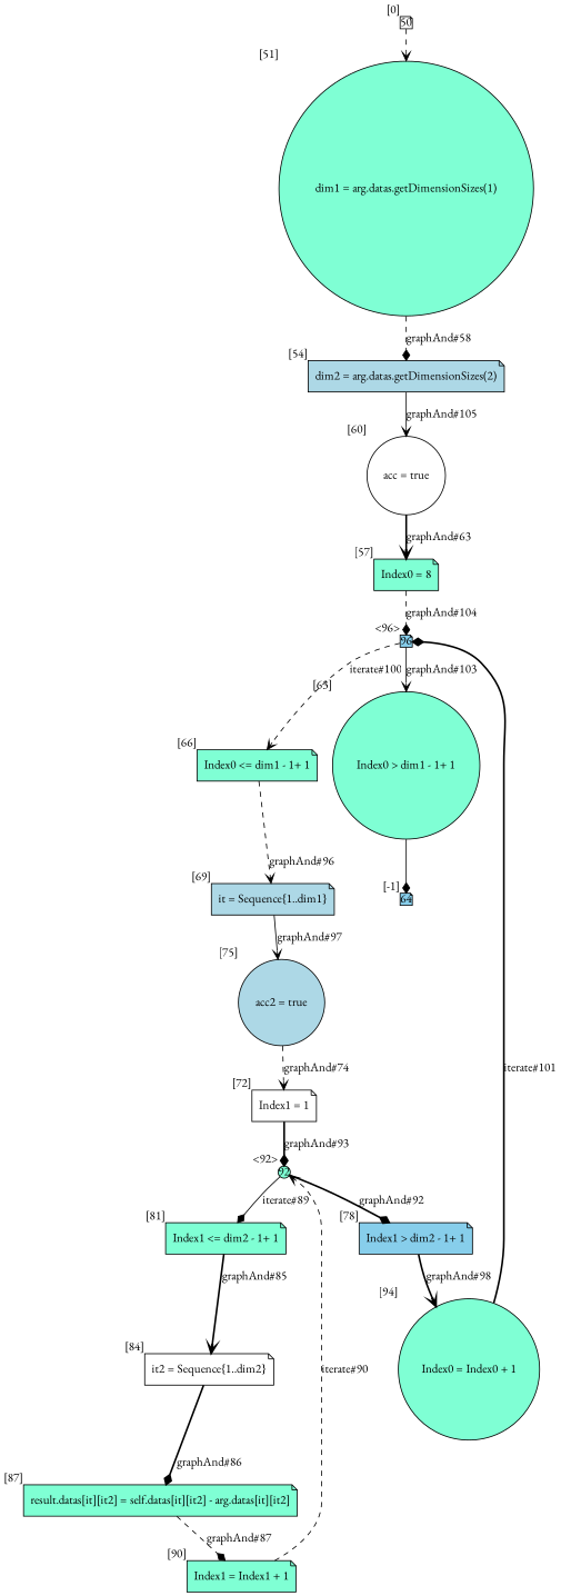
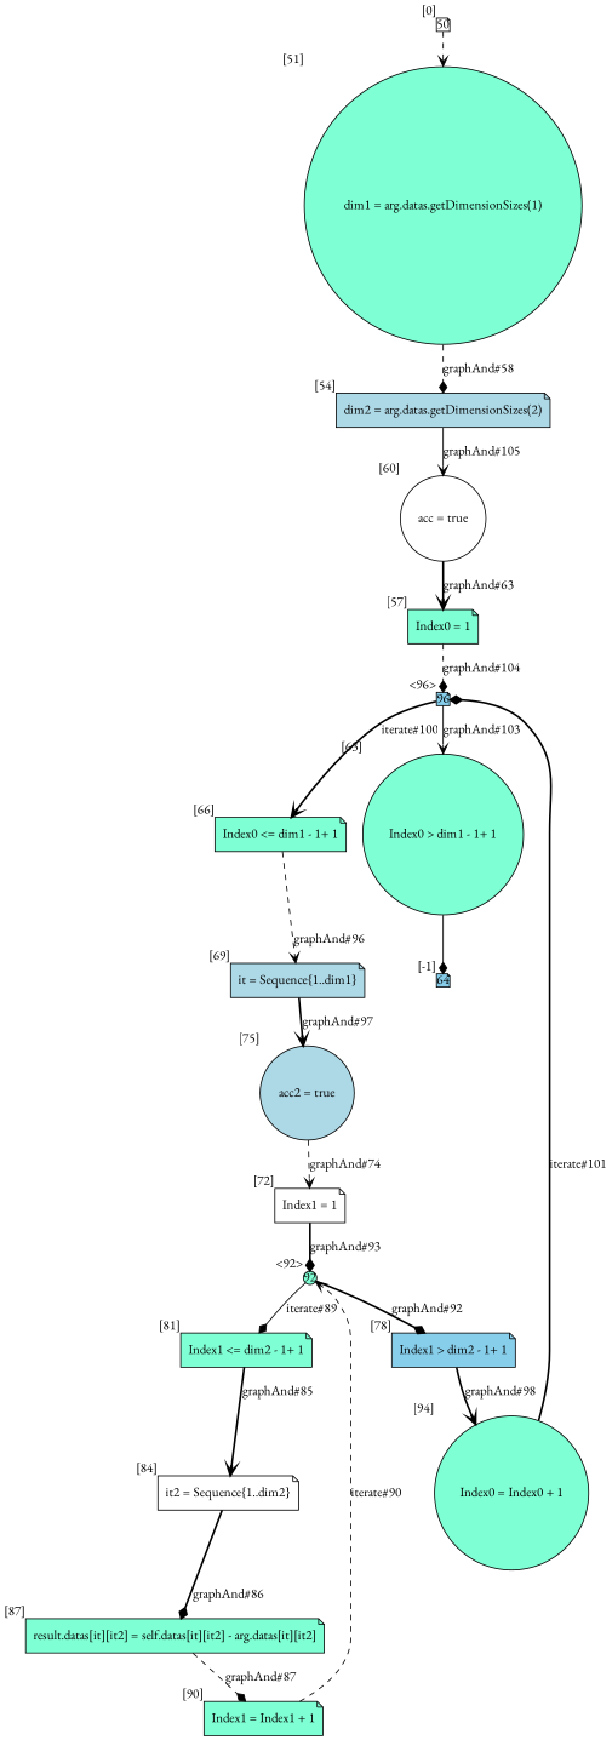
  digraph {
    fontname="EB Garamond"
    node [fillcolor=aquamarine fontname="EB Garamond" shape=note style=filled]
    edge [arrowhead=vee fontname="EB Garamond" style=bold]
    96 [fillcolor=skyblue fixedsize=true height=.2 width=.2 xlabel="<96>"]
    n2 [label="Index0 <= dim1 - 1+ 1" xlabel="[66]"]
    n3 [label="Index0 > dim1 - 1+ 1" shape=circle xlabel="[63]"]
    n4 [fillcolor=lightblue label="it = Sequence{1..dim1}" xlabel="[69]"]
    64 [fillcolor=skyblue fixedsize=true height=.2 width=.2 xlabel="[-1]"]
    n6 [fillcolor=lightblue label="acc2 = true" shape=circle xlabel="[75]"]
    n7 [fillcolor=white label="Index1 = 1" xlabel="[72]"]
    92 [fixedsize=true height=.2 shape=circle width=.2 xlabel="<92>"]
    n9 [fillcolor=skyblue label="Index1 > dim2 - 1+ 1" xlabel="[78]"]
    n10 [label="Index1 <= dim2 - 1+ 1" xlabel="[81]"]
    n11 [label="Index0 = Index0 + 1" shape=circle xlabel="[94]"]
    n12 [fillcolor=white label="it2 = Sequence{1..dim2}" xlabel="[84]"]
    n13 [label="result.datas[it][it2] = self.datas[it][it2] - arg.datas[it][it2]" xlabel="[87]"]
    50 [fillcolor=white fixedsize=true height=.2 width=.2 xlabel="[0]"]
    n15 [label="dim1 = arg.datas.getDimensionSizes(1)" shape=circle xlabel="[51]"]
    n16 [fillcolor=lightblue label="dim2 = arg.datas.getDimensionSizes(2)" xlabel="[54]"]
    n17 [fillcolor=white label="acc = true" shape=circle xlabel="[60]"]
    n18 [label="Index1 = Index1 + 1" xlabel="[90]"]
-   n19 [label="Index0 = 8" xlabel="[57]"]
-   96 -> n2 [label="iterate#100" style=dashed]
+   n19 [label="Index0 = 1" xlabel="[57]"]
+   96 -> n2 [label="iterate#100"]
    96 -> n3 [label="graphAnd#103" style=solid]
    n2 -> n4 [label="graphAnd#96" style=dashed]
    n3 -> 64 [arrowhead=diamond style=solid]
-   n4 -> n6 [label="graphAnd#97" style=solid]
+   n4 -> n6 [label="graphAnd#97"]
    n6 -> n7 [label="graphAnd#74" style=dashed]
    n7 -> 92 [arrowhead=diamond label="graphAnd#93"]
    92 -> n9 [arrowhead=diamond label="graphAnd#92"]
    92 -> n10 [arrowhead=diamond label="iterate#89" style=solid]
    n9 -> n11 [label="graphAnd#98"]
    n10 -> n12 [label="graphAnd#85"]
    n11 -> 96 [arrowhead=diamond label="iterate#101"]
    n12 -> n13 [arrowhead=diamond label="graphAnd#86"]
    n13 -> n18 [arrowhead=diamond label="graphAnd#87" style=dashed]
    50 -> n15 [style=dashed]
    n15 -> n16 [arrowhead=diamond label="graphAnd#58" style=dashed]
    n16 -> n17 [label="graphAnd#105" style=solid]
    n17 -> n19 [label="graphAnd#63"]
    n18 -> 92 [label="iterate#90" style=dashed]
    n19 -> 96 [arrowhead=diamond label="graphAnd#104" style=dashed]
  }
